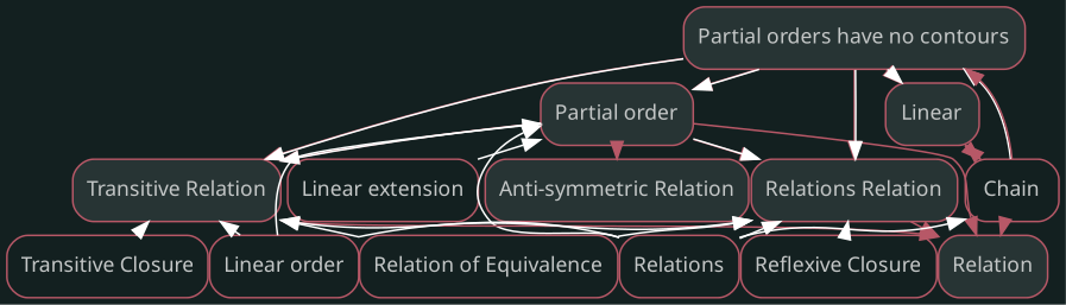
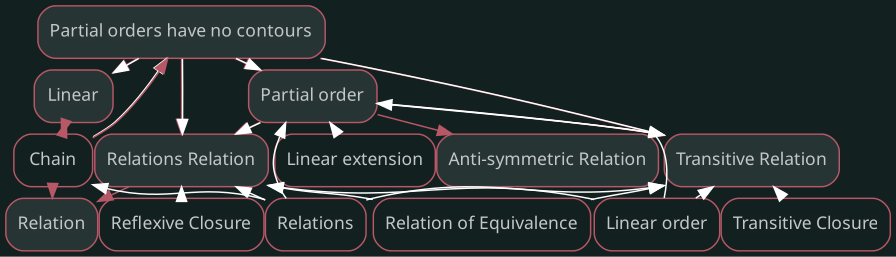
  digraph {
    bgcolor="#132020"
    nodesep=0
    rankdir=TB
    ranksep=0
    node [color="#b75867" fillcolor="#273434" fontcolor="#c4c7c7" fontname=sans fontsize="12px" labelfontname=sans shape=rectangle style="rounded,filled"]
    edge [color="#FFFFFF" dir=back]
    n1 [label="Partial orders have no contours"]
    n2 [label=Linear]
    n3 [label="Partial order"]
    n4 [label="Transitive Relation"]
    n5 [label="Relations Relation"]
    n6 [fillcolor="#FFFFFF" label=Chain style=rounded]
    n7 [label="Anti-symmetric Relation"]
    n8 [label=Relation]
    n9 [fillcolor="#FFFFFF" label="Linear extension" style=rounded]
    n10 [fillcolor="#FFFFFF" label=Relations style=rounded]
    n11 [fillcolor="#FFFFFF" label="Linear order" style=rounded]
    n12 [fillcolor="#FFFFFF" label="Relation of Equivalence" style=rounded]
    n13 [fillcolor="#FFFFFF" label="Transitive Closure" style=rounded]
    n14 [fillcolor="#FFFFFF" label="Reflexive Closure" style=rounded]
    subgraph sub_1 {
      n1
      n2
      n3
      n4
      n5
    }
    subgraph sub_2 {
      n1
      n6
    }
    subgraph sub_3 {
      n2
      n6
    }
    subgraph sub_4 {
      n1
      n2
    }
    subgraph sub_5 {
      n3
      n4
      n5
      n7
      n8
    }
    subgraph sub_6 {
      n1
      n3
      n9
      n10
      n11
    }
    subgraph sub_7 {
      n4
      n8
    }
    subgraph sub_8 {
      n1
      n3
      n4
      n10
      n11
      n12
      n13
    }
    subgraph sub_9 {
      n5
      n8
    }
    subgraph sub_10 {
      n1
      n3
      n5
      n10
      n11
      n12
      n14
    }
    subgraph sub_11 {
      n1
      n2
      n6
      n8
    }
    subgraph sub_12 {
      n6
      n10
    }
    n1 -> n2 [color="#b75867" dir=""]
    n1 -> n3 [color="#b75867" dir=""]
    n1 -> n4 [color="#b75867" dir=""]
    n1 -> n5 [color="#b75867" dir=""]
    n1 -> n6
    n2 -> n1
    n2 -> n6 [color="#b75867" dir=""]
    n3 -> n1
    n3 -> n4 [color="#b75867" dir=""]
    n3 -> n5 [color="#b75867" dir=""]
    n3 -> n7 [color="#b75867" dir=""]
-   n3 -> n8 [color="#b75867" dir=""]
    n3 -> n9
    n3 -> n10
    n3 -> n11
    n4 -> n1
    n4 -> n3
-   n4 -> n8 [color="#b75867" dir=""]
    n4 -> n10
    n4 -> n11
    n4 -> n12
    n4 -> n13
    n5 -> n1
    n5 -> n3
    n5 -> n8 [color="#b75867" dir=""]
    n5 -> n10
    n5 -> n11
    n5 -> n12
    n5 -> n14
    n6 -> n1 [color="#b75867" dir=""]
    n6 -> n2 [color="#b75867" dir=""]
    n6 -> n8 [color="#b75867" dir=""]
    n6 -> n10
  }
